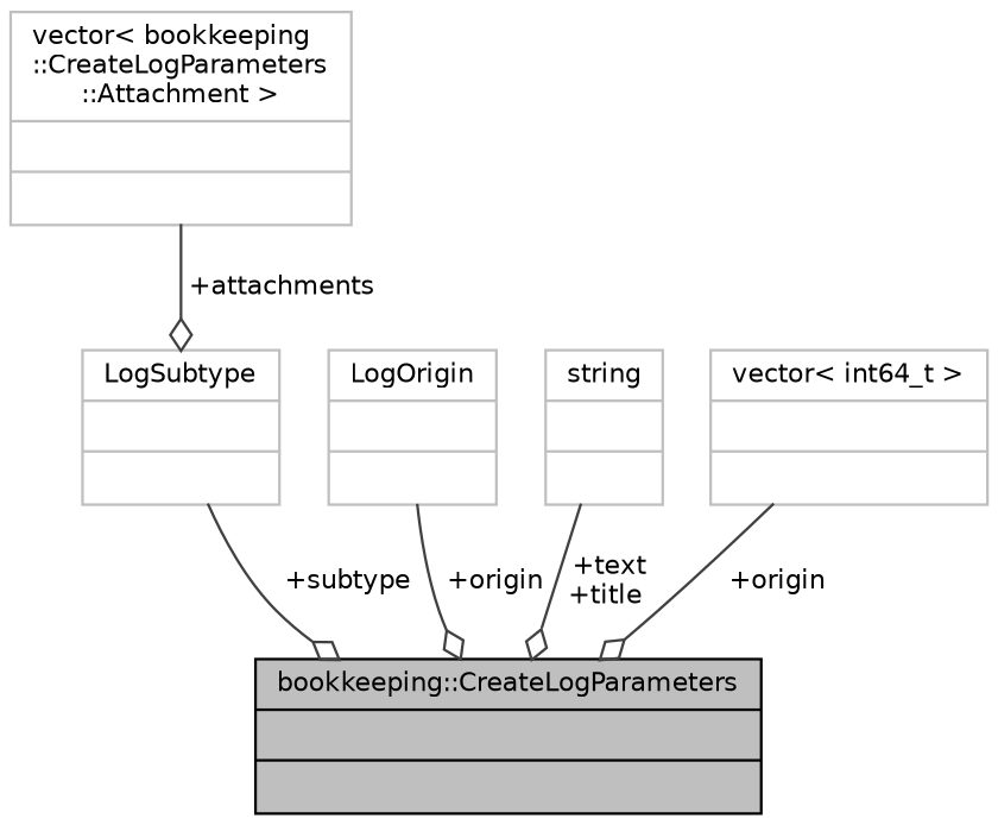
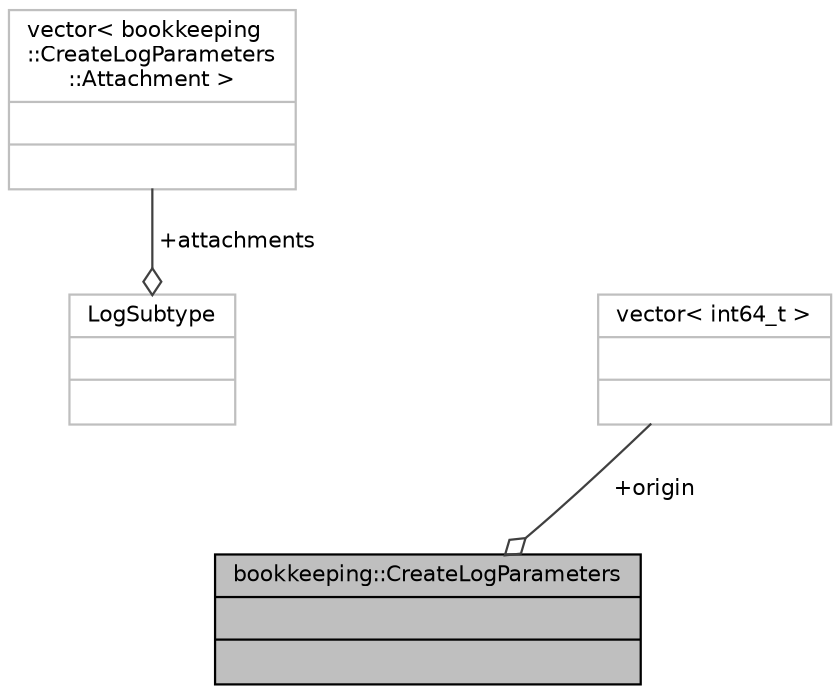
  digraph {
    node [color=grey75 fontname=Helvetica fontsize=10 shape=record]
    edge [arrowhead=odiamond color=grey25 fontname=Helvetica fontsize=10 labelfontname=Helvetica labelfontsize=10 style=solid]
    n1 [color=black fillcolor=grey75 fontcolor=black height=0.2 label="{bookkeeping::CreateLogParameters\n||}" style=filled width=0.4]
    n2 [height=0.2 label="{LogSubtype\n||}" width=0.4]
-   n3 [height=0.2 label="{LogOrigin\n||}" width=0.4]
-   n4 [height=0.2 label="{string\n||}" width=0.4]
    n5 [height=0.2 label="{vector\< bookkeeping\l::CreateLogParameters\l::Attachment \>\n||}" width=0.4]
    n6 [height=0.2 label="{vector\< int64_t \>\n||}" width=0.4]
-   n2 -> n1 [label=" +subtype"]
-   n3 -> n1 [label=" +origin"]
-   n4 -> n1 [label=" +text\n+title"]
    n5 -> n2 [label=" +attachments"]
    n6 -> n1 [label=" +origin"]
  }
